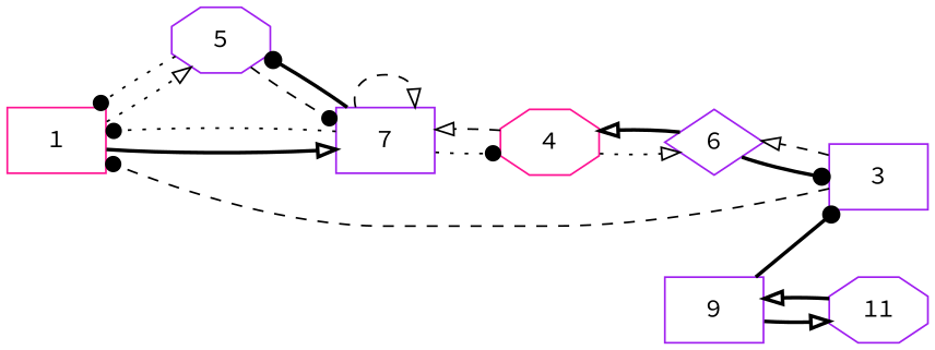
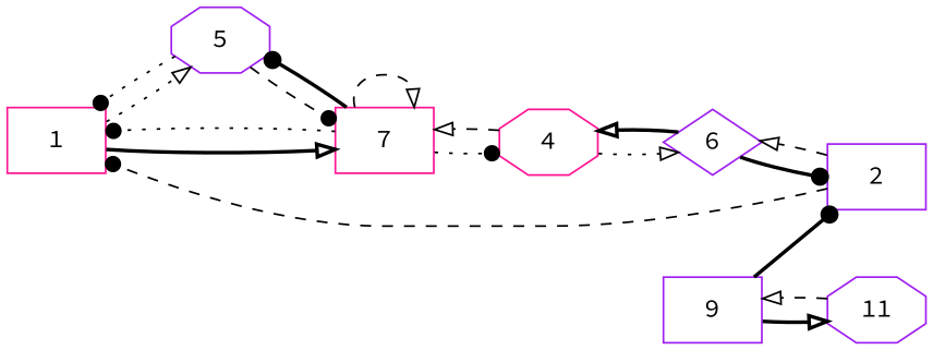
  digraph {
    fontname="Source Code Pro"
    rankdir=LR
    node [color=purple fontname="Source Code Pro" shape=box]
    edge [arrowhead=onormal fontname="Source Code Pro" style=bold]
    1 [color=deeppink]
    5 [shape=octagon]
-   7
-   2 [label=3]
+   7 [color=deeppink]
+   2
    6 [shape=diamond]
    4 [color=deeppink shape=octagon]
    9
    n8 [label=11 shape=octagon]
    1 -> 5 [style=dotted]
    1 -> 7
    5 -> 1 [arrowhead=dot style=dotted]
    5 -> 7 [arrowhead=dot style=dashed]
    7 -> 1 [arrowhead=dot style=dotted]
    7 -> 5 [arrowhead=dot]
    7 -> 7 [style=dashed]
    7 -> 4 [arrowhead=dot style=dotted]
    2 -> 1 [arrowhead=dot style=dashed]
    2 -> 6 [style=dashed]
    6 -> 2 [arrowhead=dot]
    6 -> 4
    4 -> 7 [style=dashed]
    4 -> 6 [style=dotted]
    9 -> 2 [arrowhead=dot]
    9 -> n8
-   n8 -> 9
+   n8 -> 9 [style=dashed]
  }
